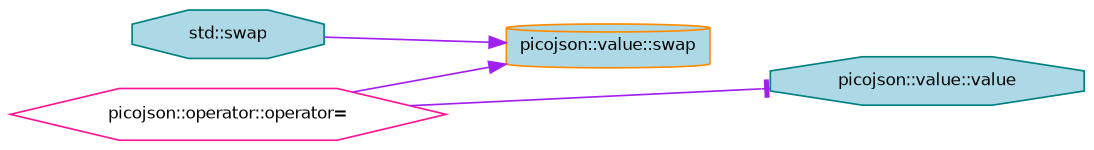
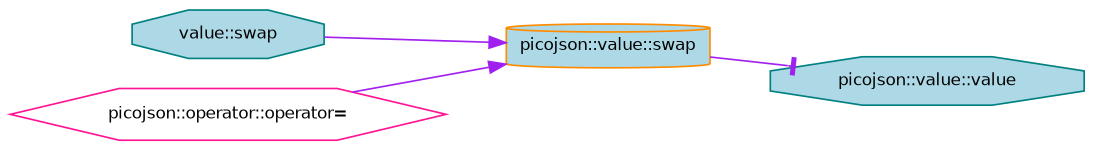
  digraph {
    rankdir=LR
    node [color=teal fillcolor=lightblue fontname=Helvetica fontsize=10 shape=octagon style=filled]
    edge [arrowhead=normal color=purple fontname=Helvetica fontsize=10 labelfontname=Helvetica labelfontsize=10 style=solid]
    n1 [color=deeppink fillcolor=white fontcolor=black height=0.2 label="picojson::operator::operator=" shape=hexagon width=0.4]
    n2 [color=darkorange height=0.2 label="picojson::value::swap" shape=cylinder width=0.4]
    n3 [height=0.2 label="picojson::value::value" width=0.4]
-   n4 [height=0.2 label="std::swap" width=0.4]
+   n4 [height=0.2 label="value::swap" width=0.4]
    n1 -> n2
-   n1 -> n3 [arrowhead=tee]
+   n2 -> n3 [arrowhead=tee]
    n4 -> n2
  }
